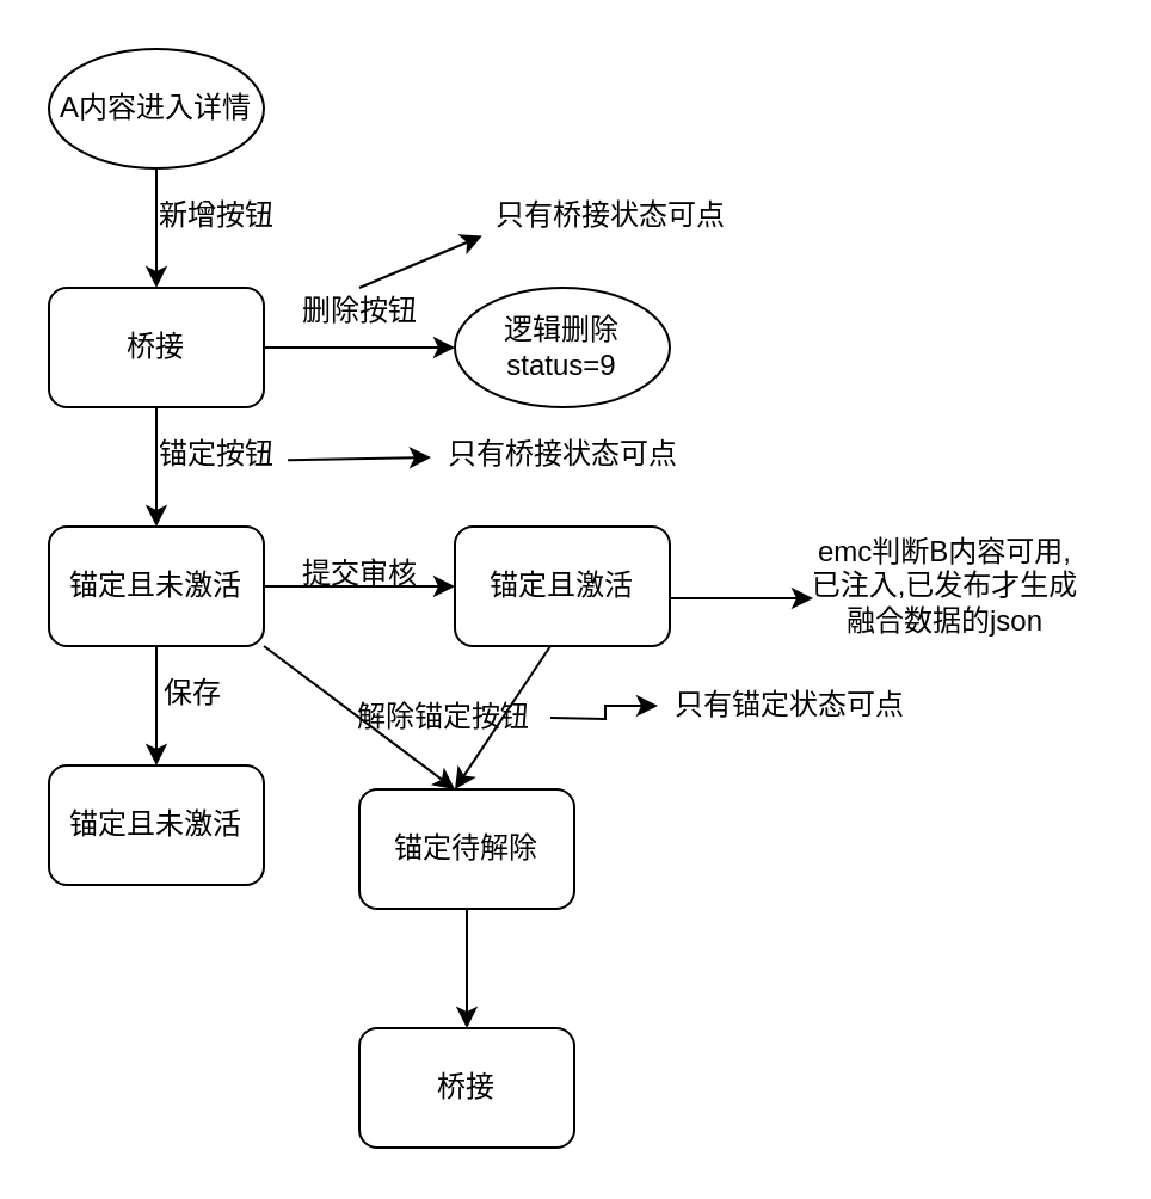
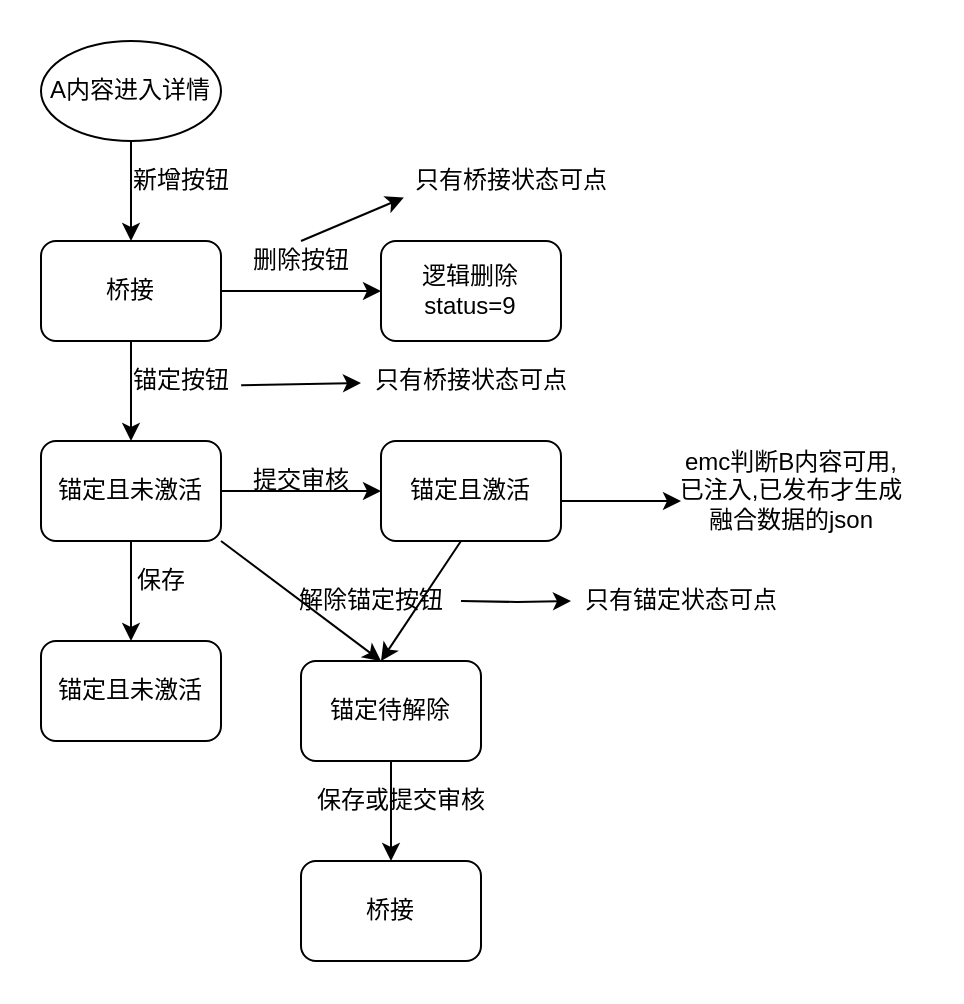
  <mxCell id="0" />
  <mxCell id="1" parent="0" />
  <mxCell id="2" value="" style="edgeStyle=orthogonalEdgeStyle;rounded=0;orthogonalLoop=1;jettySize=auto;html=1;" edge="1" parent="1" source="3" target="6"><mxGeometry relative="1" as="geometry" /></mxCell>
  <mxCell id="3" value="A内容进入详情" style="ellipse;whiteSpace=wrap;html=1;" vertex="1" parent="1"><mxGeometry x="20" y="20" width="90" height="50" as="geometry" /></mxCell>
  <mxCell id="4" value="" style="edgeStyle=orthogonalEdgeStyle;rounded=0;orthogonalLoop=1;jettySize=auto;html=1;" edge="1" parent="1" source="6" target="10"><mxGeometry relative="1" as="geometry" /></mxCell>
  <mxCell id="5" value="" style="edgeStyle=orthogonalEdgeStyle;rounded=0;orthogonalLoop=1;jettySize=auto;html=1;" edge="1" parent="1" source="6" target="11"><mxGeometry relative="1" as="geometry" /></mxCell>
  <mxCell id="6" value="桥接" style="rounded=1;whiteSpace=wrap;html=1;" vertex="1" parent="1"><mxGeometry x="20" y="120" width="90" height="50" as="geometry" /></mxCell>
  <mxCell id="7" value="新增按钮" style="text;html=1;align=center;verticalAlign=middle;resizable=0;points=[];autosize=1;strokeColor=none;" vertex="1" parent="1"><mxGeometry x="60" y="80" width="60" height="20" as="geometry" /></mxCell>
  <mxCell id="8" value="" style="edgeStyle=orthogonalEdgeStyle;rounded=0;orthogonalLoop=1;jettySize=auto;html=1;" edge="1" parent="1" source="10" target="18"><mxGeometry relative="1" as="geometry" /></mxCell>
  <mxCell id="9" value="" style="edgeStyle=orthogonalEdgeStyle;rounded=0;orthogonalLoop=1;jettySize=auto;html=1;" edge="1" parent="1" source="10" target="22"><mxGeometry relative="1" as="geometry" /></mxCell>
  <mxCell id="10" value="锚定且未激活" style="rounded=1;whiteSpace=wrap;html=1;" vertex="1" parent="1"><mxGeometry x="20" y="220" width="90" height="50" as="geometry" /></mxCell>
- <mxCell id="11" value="逻辑删除status=9" style="ellipse;whiteSpace=wrap;html=1;" vertex="1" parent="1"><mxGeometry x="190" y="120" width="90" height="50" as="geometry" /></mxCell>
+ <mxCell id="11" value="逻辑删除status=9" style="rounded=1;whiteSpace=wrap;html=1;" vertex="1" parent="1"><mxGeometry x="190" y="120" width="90" height="50" as="geometry" /></mxCell>
  <mxCell id="12" value="删除按钮" style="text;html=1;align=center;verticalAlign=middle;resizable=0;points=[];autosize=1;strokeColor=none;" vertex="1" parent="1"><mxGeometry x="120" y="120" width="60" height="20" as="geometry" /></mxCell>
  <mxCell id="13" value="锚定按钮" style="text;html=1;align=center;verticalAlign=middle;resizable=0;points=[];autosize=1;strokeColor=none;" vertex="1" parent="1"><mxGeometry x="60" y="180" width="60" height="20" as="geometry" /></mxCell>
  <mxCell id="14" value="" style="endArrow=classic;html=1;entryX=0.013;entryY=0.914;entryDx=0;entryDy=0;entryPerimeter=0;" edge="1" parent="1" target="15"><mxGeometry width="50" height="50" relative="1" as="geometry"><mxPoint x="150" y="120" as="sourcePoint" /><mxPoint x="200" y="70" as="targetPoint" /></mxGeometry></mxCell>
  <mxCell id="15" value="只有桥接状态可点" style="text;html=1;align=center;verticalAlign=middle;resizable=0;points=[];autosize=1;strokeColor=none;" vertex="1" parent="1"><mxGeometry x="200" y="80" width="110" height="20" as="geometry" /></mxCell>
  <mxCell id="16" value="" style="endArrow=classic;html=1;exitX=1.001;exitY=0.605;exitDx=0;exitDy=0;exitPerimeter=0;" edge="1" parent="1" source="13" target="17"><mxGeometry width="50" height="50" relative="1" as="geometry"><mxPoint x="160" y="250" as="sourcePoint" /><mxPoint x="177" y="195" as="targetPoint" /></mxGeometry></mxCell>
  <mxCell id="17" value="只有桥接状态可点" style="text;html=1;align=center;verticalAlign=middle;resizable=0;points=[];autosize=1;strokeColor=none;" vertex="1" parent="1"><mxGeometry x="180" y="180" width="110" height="20" as="geometry" /></mxCell>
  <mxCell id="18" value="锚定且激活" style="rounded=1;whiteSpace=wrap;html=1;" vertex="1" parent="1"><mxGeometry x="190" y="220" width="90" height="50" as="geometry" /></mxCell>
  <mxCell id="19" value="提交审核" style="text;html=1;align=center;verticalAlign=middle;resizable=0;points=[];autosize=1;strokeColor=none;" vertex="1" parent="1"><mxGeometry x="120" y="230" width="60" height="20" as="geometry" /></mxCell>
  <mxCell id="20" value="" style="endArrow=classic;html=1;" edge="1" parent="1"><mxGeometry width="50" height="50" relative="1" as="geometry"><mxPoint x="280" y="250" as="sourcePoint" /><mxPoint x="340" y="250" as="targetPoint" /></mxGeometry></mxCell>
  <mxCell id="21" value="emc判断B内容可用,&lt;br&gt;已注入,已发布才生成&lt;br&gt;融合数据的json" style="text;html=1;align=center;verticalAlign=middle;resizable=0;points=[];autosize=1;strokeColor=none;" vertex="1" parent="1"><mxGeometry x="330" y="220" width="130" height="50" as="geometry" /></mxCell>
  <mxCell id="22" value="锚定且未激活" style="rounded=1;whiteSpace=wrap;html=1;" vertex="1" parent="1"><mxGeometry x="20" y="320" width="90" height="50" as="geometry" /></mxCell>
  <mxCell id="23" value="保存" style="text;html=1;align=center;verticalAlign=middle;resizable=0;points=[];autosize=1;strokeColor=none;" vertex="1" parent="1"><mxGeometry x="60" y="280" width="40" height="20" as="geometry" /></mxCell>
  <mxCell id="24" value="" style="endArrow=classic;html=1;" edge="1" parent="1"><mxGeometry width="50" height="50" relative="1" as="geometry"><mxPoint x="110" y="270" as="sourcePoint" /><mxPoint x="190" y="330" as="targetPoint" /></mxGeometry></mxCell>
  <mxCell id="25" value="" style="endArrow=classic;html=1;" edge="1" parent="1"><mxGeometry width="50" height="50" relative="1" as="geometry"><mxPoint x="230" y="270" as="sourcePoint" /><mxPoint x="190" y="330" as="targetPoint" /></mxGeometry></mxCell>
  <mxCell id="26" value="" style="edgeStyle=orthogonalEdgeStyle;rounded=0;orthogonalLoop=1;jettySize=auto;html=1;" edge="1" parent="1" source="27" target="29"><mxGeometry relative="1" as="geometry" /></mxCell>
  <mxCell id="27" value="锚定待解除" style="rounded=1;whiteSpace=wrap;html=1;" vertex="1" parent="1"><mxGeometry x="150" y="330" width="90" height="50" as="geometry" /></mxCell>
  <mxCell id="28" value="解除锚定按钮" style="text;html=1;align=center;verticalAlign=middle;resizable=0;points=[];autosize=1;strokeColor=none;" vertex="1" parent="1"><mxGeometry x="140" y="290" width="90" height="20" as="geometry" /></mxCell>
  <mxCell id="29" value="桥接" style="rounded=1;whiteSpace=wrap;html=1;" vertex="1" parent="1"><mxGeometry x="150" y="430" width="90" height="50" as="geometry" /></mxCell>
  <mxCell id="30" value="" style="edgeStyle=orthogonalEdgeStyle;rounded=0;orthogonalLoop=1;jettySize=auto;html=1;" edge="1" parent="1" target="32"><mxGeometry relative="1" as="geometry"><mxPoint x="230" y="300" as="sourcePoint" /></mxGeometry></mxCell>
- <mxCell id="32" value="只有锚定状态可点" style="text;html=1;align=center;verticalAlign=middle;resizable=0;points=[];autosize=1;strokeColor=none;" vertex="1" parent="1"><mxGeometry x="275" y="285" width="110" height="20" as="geometry" /></mxCell>
+ <mxCell id="31" value="保存或提交审核" style="text;html=1;align=center;verticalAlign=middle;resizable=0;points=[];autosize=1;strokeColor=none;" vertex="1" parent="1"><mxGeometry x="150" y="390" width="100" height="20" as="geometry" /></mxCell>
+ <mxCell id="32" value="只有锚定状态可点" style="text;html=1;align=center;verticalAlign=middle;resizable=0;points=[];autosize=1;strokeColor=none;" vertex="1" parent="1"><mxGeometry x="285" y="290" width="110" height="20" as="geometry" /></mxCell>
